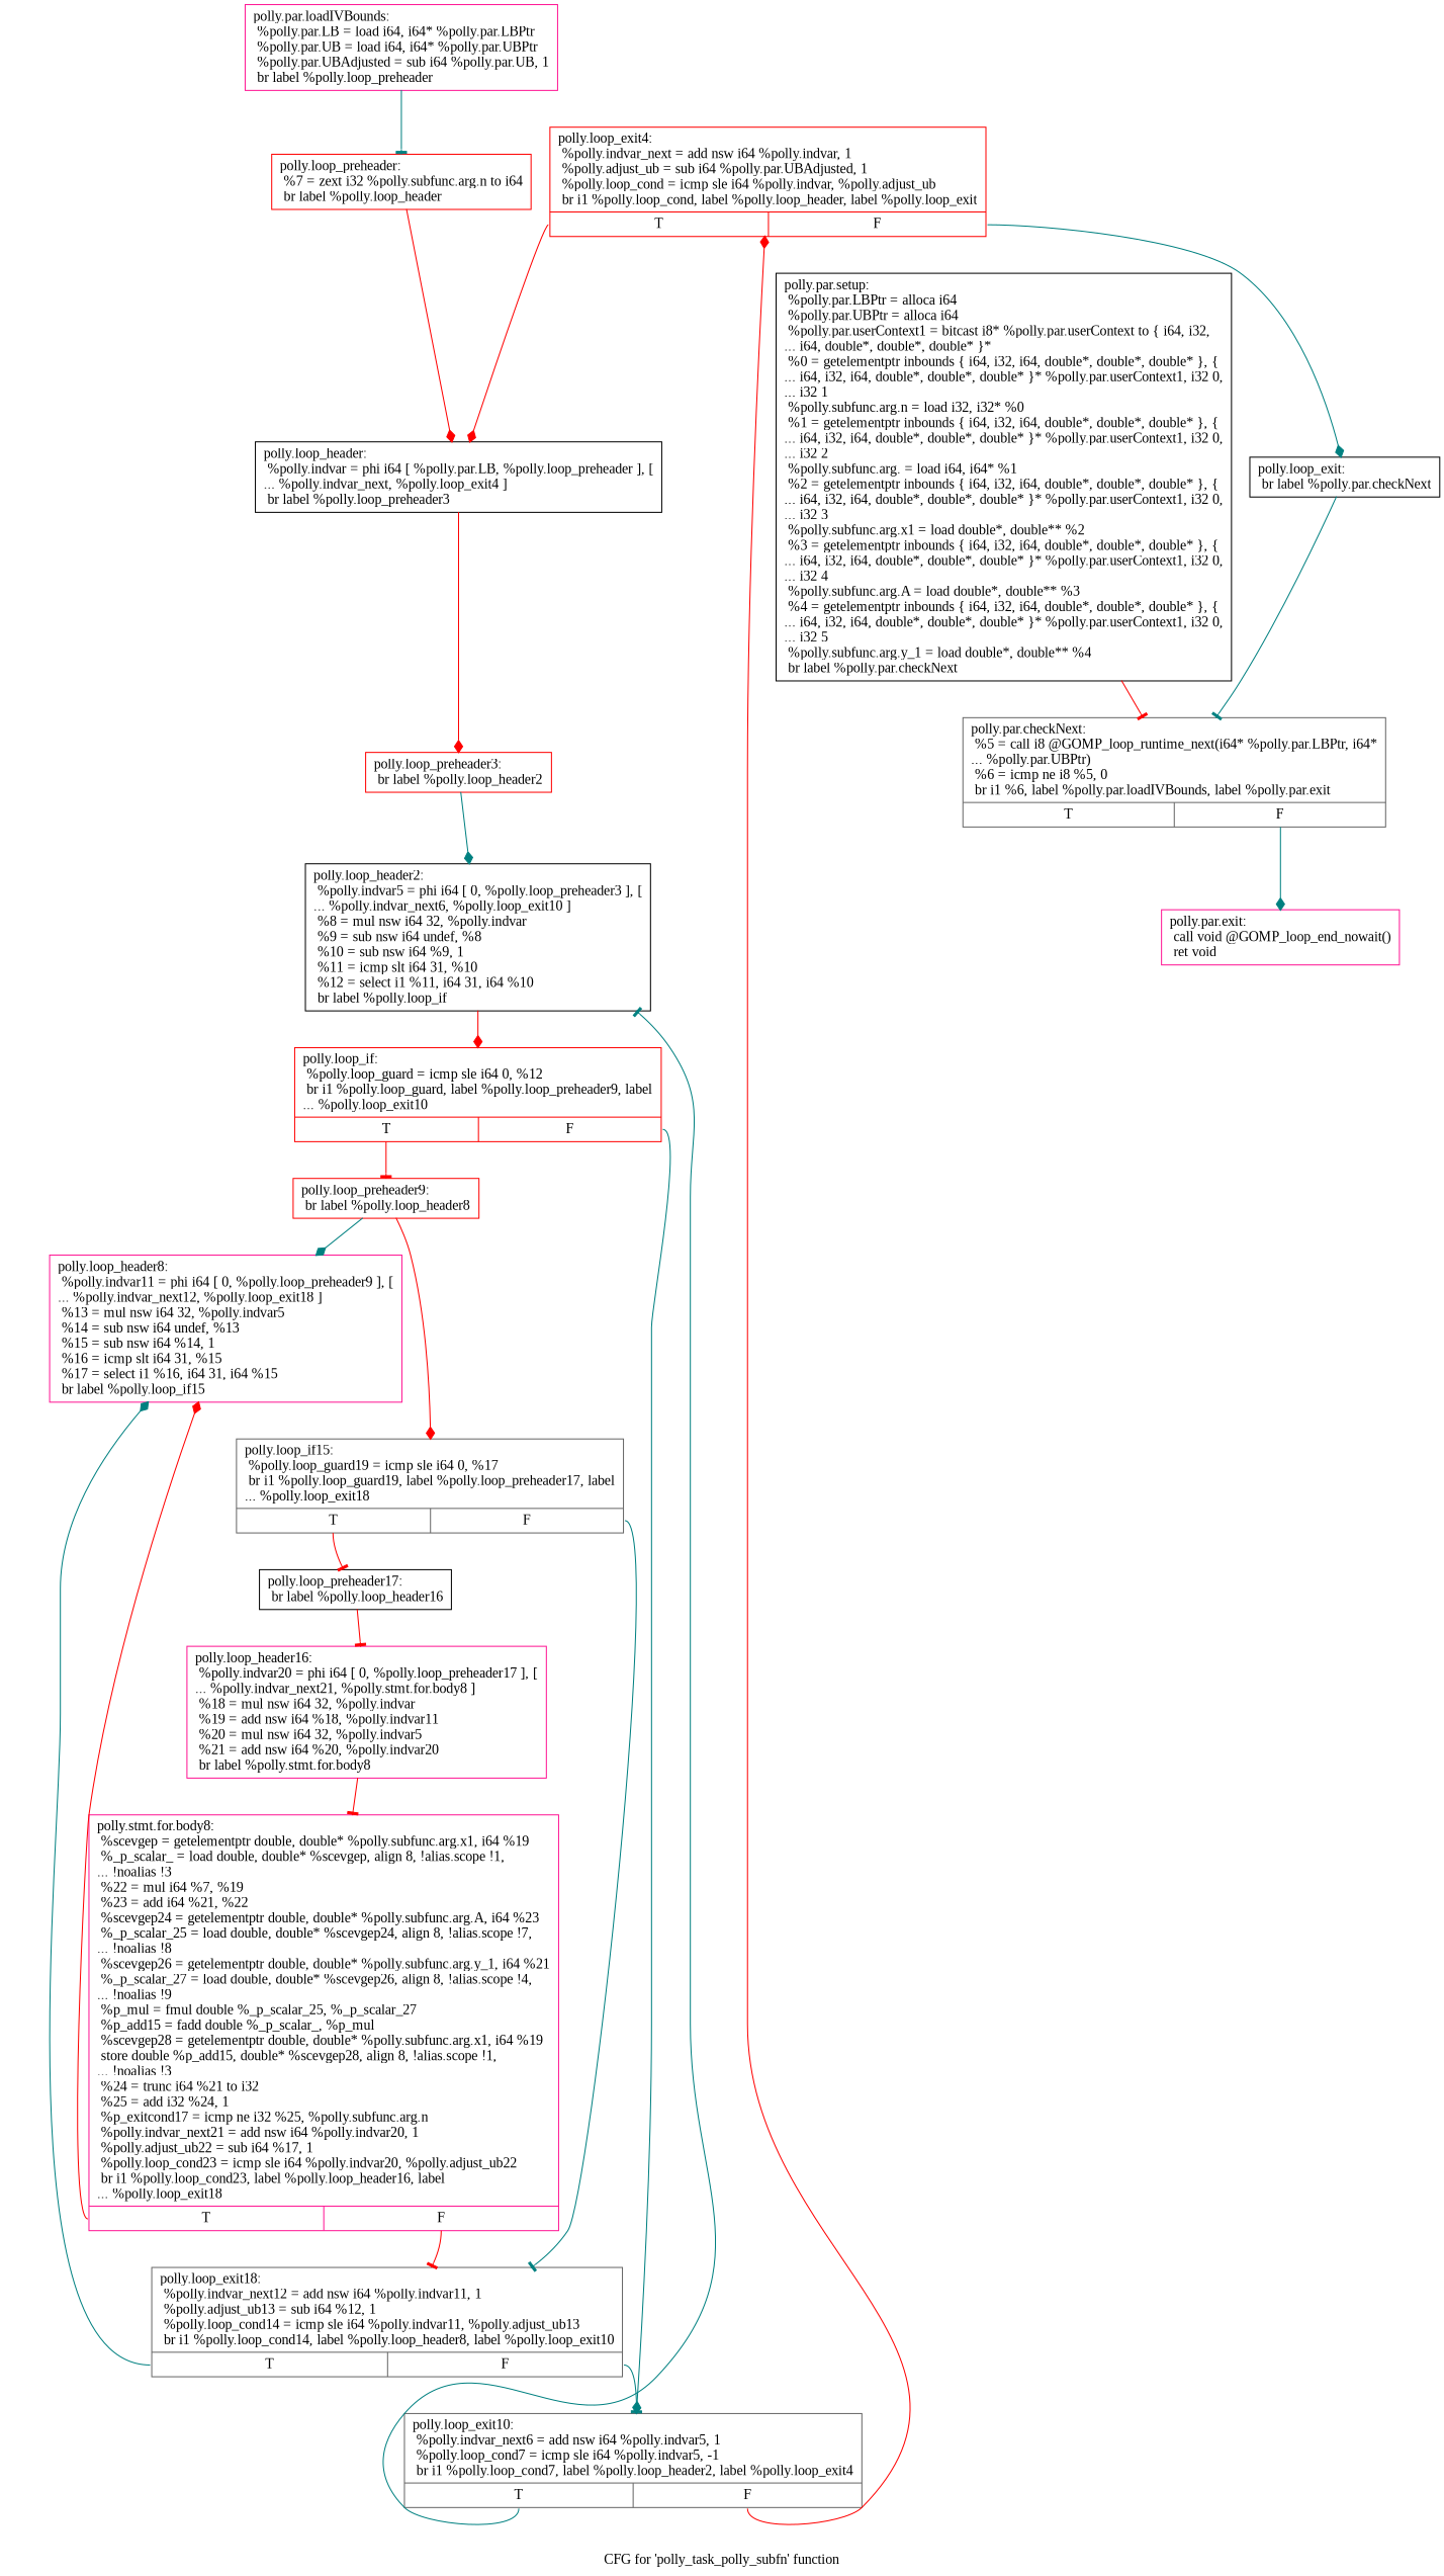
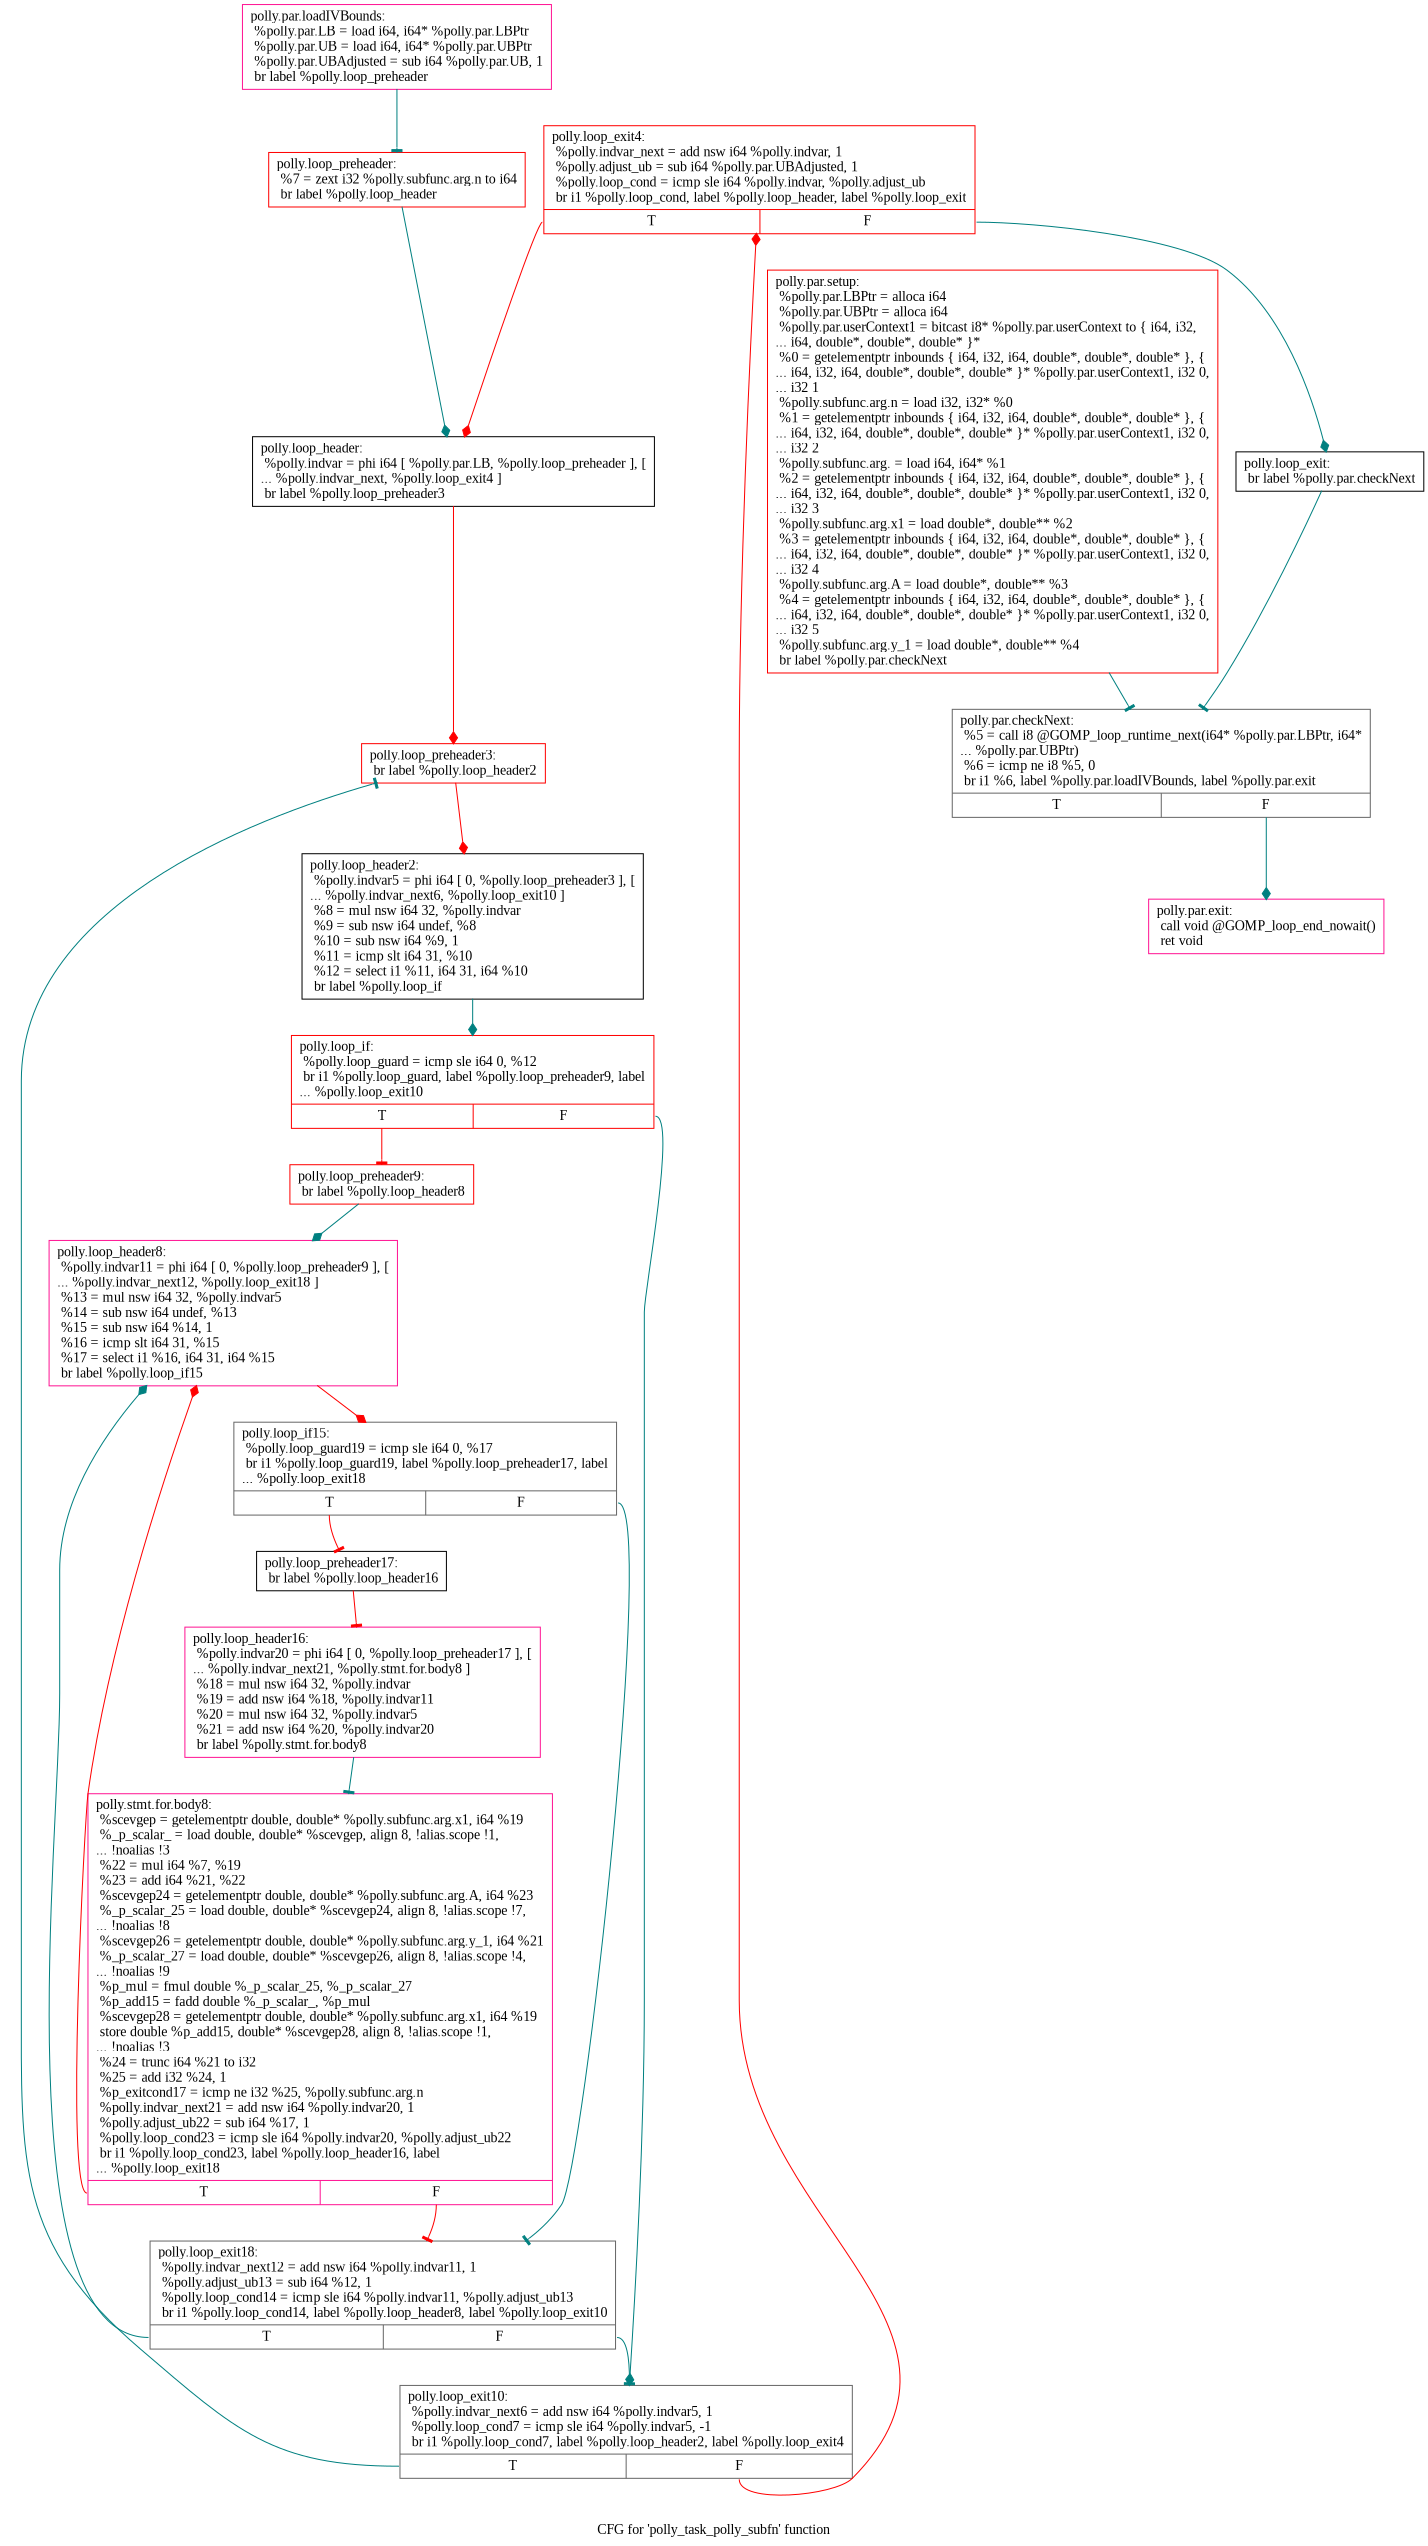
  digraph {
    fontname="Liberation Serif"
    label="CFG for 'polly_task_polly_subfn' function"
    node [color=red fontname="Liberation Serif" shape=record]
    edge [arrowhead=diamond color=red fontname="Liberation Serif"]
-   n1 [color=black label="{polly.par.setup:\l  %polly.par.LBPtr = alloca i64\l  %polly.par.UBPtr = alloca i64\l  %polly.par.userContext1 = bitcast i8* %polly.par.userContext to \{ i64, i32,\l... i64, double*, double*, double* \}*\l  %0 = getelementptr inbounds \{ i64, i32, i64, double*, double*, double* \}, \{\l... i64, i32, i64, double*, double*, double* \}* %polly.par.userContext1, i32 0,\l... i32 1\l  %polly.subfunc.arg.n = load i32, i32* %0\l  %1 = getelementptr inbounds \{ i64, i32, i64, double*, double*, double* \}, \{\l... i64, i32, i64, double*, double*, double* \}* %polly.par.userContext1, i32 0,\l... i32 2\l  %polly.subfunc.arg. = load i64, i64* %1\l  %2 = getelementptr inbounds \{ i64, i32, i64, double*, double*, double* \}, \{\l... i64, i32, i64, double*, double*, double* \}* %polly.par.userContext1, i32 0,\l... i32 3\l  %polly.subfunc.arg.x1 = load double*, double** %2\l  %3 = getelementptr inbounds \{ i64, i32, i64, double*, double*, double* \}, \{\l... i64, i32, i64, double*, double*, double* \}* %polly.par.userContext1, i32 0,\l... i32 4\l  %polly.subfunc.arg.A = load double*, double** %3\l  %4 = getelementptr inbounds \{ i64, i32, i64, double*, double*, double* \}, \{\l... i64, i32, i64, double*, double*, double* \}* %polly.par.userContext1, i32 0,\l... i32 5\l  %polly.subfunc.arg.y_1 = load double*, double** %4\l  br label %polly.par.checkNext\l}"]
+   n1 [label="{polly.par.setup:\l  %polly.par.LBPtr = alloca i64\l  %polly.par.UBPtr = alloca i64\l  %polly.par.userContext1 = bitcast i8* %polly.par.userContext to \{ i64, i32,\l... i64, double*, double*, double* \}*\l  %0 = getelementptr inbounds \{ i64, i32, i64, double*, double*, double* \}, \{\l... i64, i32, i64, double*, double*, double* \}* %polly.par.userContext1, i32 0,\l... i32 1\l  %polly.subfunc.arg.n = load i32, i32* %0\l  %1 = getelementptr inbounds \{ i64, i32, i64, double*, double*, double* \}, \{\l... i64, i32, i64, double*, double*, double* \}* %polly.par.userContext1, i32 0,\l... i32 2\l  %polly.subfunc.arg. = load i64, i64* %1\l  %2 = getelementptr inbounds \{ i64, i32, i64, double*, double*, double* \}, \{\l... i64, i32, i64, double*, double*, double* \}* %polly.par.userContext1, i32 0,\l... i32 3\l  %polly.subfunc.arg.x1 = load double*, double** %2\l  %3 = getelementptr inbounds \{ i64, i32, i64, double*, double*, double* \}, \{\l... i64, i32, i64, double*, double*, double* \}* %polly.par.userContext1, i32 0,\l... i32 4\l  %polly.subfunc.arg.A = load double*, double** %3\l  %4 = getelementptr inbounds \{ i64, i32, i64, double*, double*, double* \}, \{\l... i64, i32, i64, double*, double*, double* \}* %polly.par.userContext1, i32 0,\l... i32 5\l  %polly.subfunc.arg.y_1 = load double*, double** %4\l  br label %polly.par.checkNext\l}"]
    n2 [color=gray40 label="{polly.par.checkNext:                              \l  %5 = call i8 @GOMP_loop_runtime_next(i64* %polly.par.LBPtr, i64*\l... %polly.par.UBPtr)\l  %6 = icmp ne i8 %5, 0\l  br i1 %6, label %polly.par.loadIVBounds, label %polly.par.exit\l|{<s0>T|<s1>F}}"]
    n3 [color=deeppink label="{polly.par.exit:                                   \l  call void @GOMP_loop_end_nowait()\l  ret void\l}"]
    n4 [color=deeppink label="{polly.par.loadIVBounds:                           \l  %polly.par.LB = load i64, i64* %polly.par.LBPtr\l  %polly.par.UB = load i64, i64* %polly.par.UBPtr\l  %polly.par.UBAdjusted = sub i64 %polly.par.UB, 1\l  br label %polly.loop_preheader\l}"]
    n5 [label="{polly.loop_preheader:                             \l  %7 = zext i32 %polly.subfunc.arg.n to i64\l  br label %polly.loop_header\l}"]
    n6 [color=black label="{polly.loop_header:                                \l  %polly.indvar = phi i64 [ %polly.par.LB, %polly.loop_preheader ], [\l... %polly.indvar_next, %polly.loop_exit4 ]\l  br label %polly.loop_preheader3\l}"]
    n7 [label="{polly.loop_preheader3:                            \l  br label %polly.loop_header2\l}"]
    n8 [color=black label="{polly.loop_exit:                                  \l  br label %polly.par.checkNext\l}"]
    n9 [color=black label="{polly.loop_header2:                               \l  %polly.indvar5 = phi i64 [ 0, %polly.loop_preheader3 ], [\l... %polly.indvar_next6, %polly.loop_exit10 ]\l  %8 = mul nsw i64 32, %polly.indvar\l  %9 = sub nsw i64 undef, %8\l  %10 = sub nsw i64 %9, 1\l  %11 = icmp slt i64 31, %10\l  %12 = select i1 %11, i64 31, i64 %10\l  br label %polly.loop_if\l}"]
    n10 [label="{polly.loop_if:                                    \l  %polly.loop_guard = icmp sle i64 0, %12\l  br i1 %polly.loop_guard, label %polly.loop_preheader9, label\l... %polly.loop_exit10\l|{<s0>T|<s1>F}}"]
    n11 [label="{polly.loop_exit4:                                 \l  %polly.indvar_next = add nsw i64 %polly.indvar, 1\l  %polly.adjust_ub = sub i64 %polly.par.UBAdjusted, 1\l  %polly.loop_cond = icmp sle i64 %polly.indvar, %polly.adjust_ub\l  br i1 %polly.loop_cond, label %polly.loop_header, label %polly.loop_exit\l|{<s0>T|<s1>F}}"]
    n12 [color=gray40 label="{polly.loop_exit10:                                \l  %polly.indvar_next6 = add nsw i64 %polly.indvar5, 1\l  %polly.loop_cond7 = icmp sle i64 %polly.indvar5, -1\l  br i1 %polly.loop_cond7, label %polly.loop_header2, label %polly.loop_exit4\l|{<s0>T|<s1>F}}"]
    n13 [label="{polly.loop_preheader9:                            \l  br label %polly.loop_header8\l}"]
    n14 [color=deeppink label="{polly.loop_header8:                               \l  %polly.indvar11 = phi i64 [ 0, %polly.loop_preheader9 ], [\l... %polly.indvar_next12, %polly.loop_exit18 ]\l  %13 = mul nsw i64 32, %polly.indvar5\l  %14 = sub nsw i64 undef, %13\l  %15 = sub nsw i64 %14, 1\l  %16 = icmp slt i64 31, %15\l  %17 = select i1 %16, i64 31, i64 %15\l  br label %polly.loop_if15\l}"]
    n15 [color=gray40 label="{polly.loop_if15:                                  \l  %polly.loop_guard19 = icmp sle i64 0, %17\l  br i1 %polly.loop_guard19, label %polly.loop_preheader17, label\l... %polly.loop_exit18\l|{<s0>T|<s1>F}}"]
    n16 [color=gray40 label="{polly.loop_exit18:                                \l  %polly.indvar_next12 = add nsw i64 %polly.indvar11, 1\l  %polly.adjust_ub13 = sub i64 %12, 1\l  %polly.loop_cond14 = icmp sle i64 %polly.indvar11, %polly.adjust_ub13\l  br i1 %polly.loop_cond14, label %polly.loop_header8, label %polly.loop_exit10\l|{<s0>T|<s1>F}}"]
    n17 [color=black label="{polly.loop_preheader17:                           \l  br label %polly.loop_header16\l}"]
    n18 [color=deeppink label="{polly.loop_header16:                              \l  %polly.indvar20 = phi i64 [ 0, %polly.loop_preheader17 ], [\l... %polly.indvar_next21, %polly.stmt.for.body8 ]\l  %18 = mul nsw i64 32, %polly.indvar\l  %19 = add nsw i64 %18, %polly.indvar11\l  %20 = mul nsw i64 32, %polly.indvar5\l  %21 = add nsw i64 %20, %polly.indvar20\l  br label %polly.stmt.for.body8\l}"]
    n19 [color=deeppink label="{polly.stmt.for.body8:                             \l  %scevgep = getelementptr double, double* %polly.subfunc.arg.x1, i64 %19\l  %_p_scalar_ = load double, double* %scevgep, align 8, !alias.scope !1,\l... !noalias !3\l  %22 = mul i64 %7, %19\l  %23 = add i64 %21, %22\l  %scevgep24 = getelementptr double, double* %polly.subfunc.arg.A, i64 %23\l  %_p_scalar_25 = load double, double* %scevgep24, align 8, !alias.scope !7,\l... !noalias !8\l  %scevgep26 = getelementptr double, double* %polly.subfunc.arg.y_1, i64 %21\l  %_p_scalar_27 = load double, double* %scevgep26, align 8, !alias.scope !4,\l... !noalias !9\l  %p_mul = fmul double %_p_scalar_25, %_p_scalar_27\l  %p_add15 = fadd double %_p_scalar_, %p_mul\l  %scevgep28 = getelementptr double, double* %polly.subfunc.arg.x1, i64 %19\l  store double %p_add15, double* %scevgep28, align 8, !alias.scope !1,\l... !noalias !3\l  %24 = trunc i64 %21 to i32\l  %25 = add i32 %24, 1\l  %p_exitcond17 = icmp ne i32 %25, %polly.subfunc.arg.n\l  %polly.indvar_next21 = add nsw i64 %polly.indvar20, 1\l  %polly.adjust_ub22 = sub i64 %17, 1\l  %polly.loop_cond23 = icmp sle i64 %polly.indvar20, %polly.adjust_ub22\l  br i1 %polly.loop_cond23, label %polly.loop_header16, label\l... %polly.loop_exit18\l|{<s0>T|<s1>F}}"]
-   n1 -> n2 [arrowhead=tee]
+   n1 -> n2 [arrowhead=tee color=teal]
    n2 -> n3 [color=teal tailport=s1]
    n4 -> n5 [arrowhead=tee color=teal]
-   n5 -> n6
+   n5 -> n6 [color=teal]
    n6 -> n7
-   n7 -> n9 [color=teal]
+   n7 -> n9
    n8 -> n2 [arrowhead=tee color=teal]
-   n9 -> n10
+   n9 -> n10 [color=teal]
    n10 -> n12 [color=teal tailport=s1]
    n10 -> n13 [arrowhead=tee tailport=s0]
    n11 -> n6 [tailport=s0]
    n11 -> n8 [color=teal tailport=s1]
-   n12 -> n9 [arrowhead=tee color=teal tailport=s0]
+   n12 -> n7 [arrowhead=tee color=teal tailport=s0]
    n12 -> n11 [tailport=s1]
    n13 -> n14 [color=teal]
-   n13 -> n15
+   n14 -> n15
    n15 -> n16 [arrowhead=tee color=teal tailport=s1]
    n15 -> n17 [arrowhead=tee tailport=s0]
    n16 -> n12 [arrowhead=tee color=teal tailport=s1]
    n16 -> n14 [color=teal tailport=s0]
    n17 -> n18 [arrowhead=tee]
-   n18 -> n19 [arrowhead=tee]
+   n18 -> n19 [arrowhead=tee color=teal]
    n19 -> n14 [tailport=s0]
    n19 -> n16 [arrowhead=tee tailport=s1]
  }
